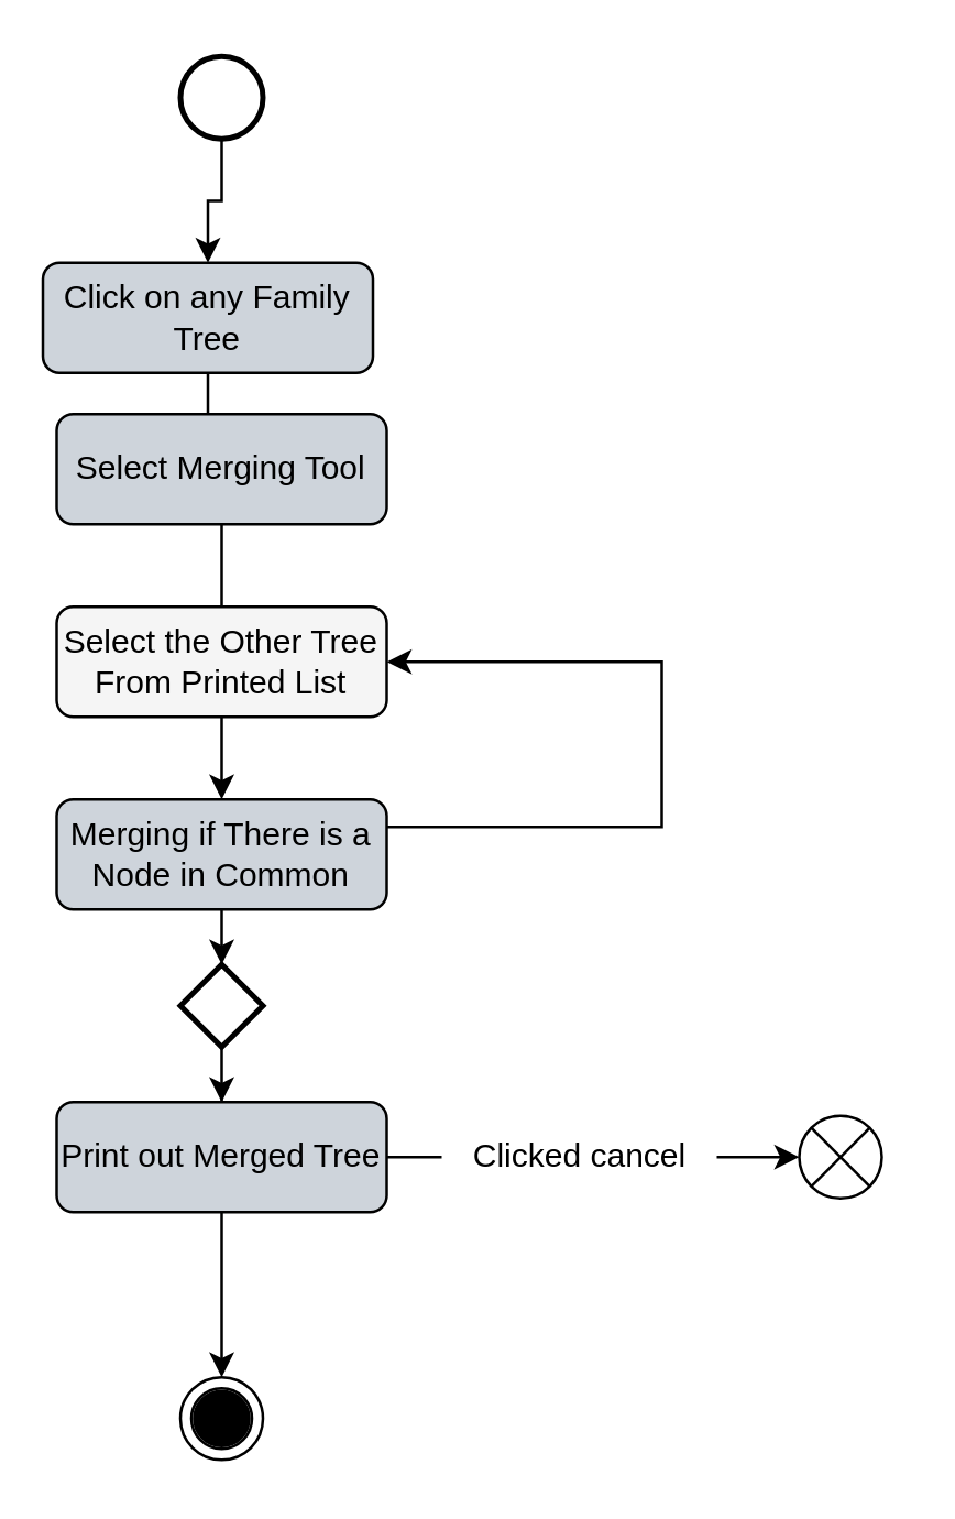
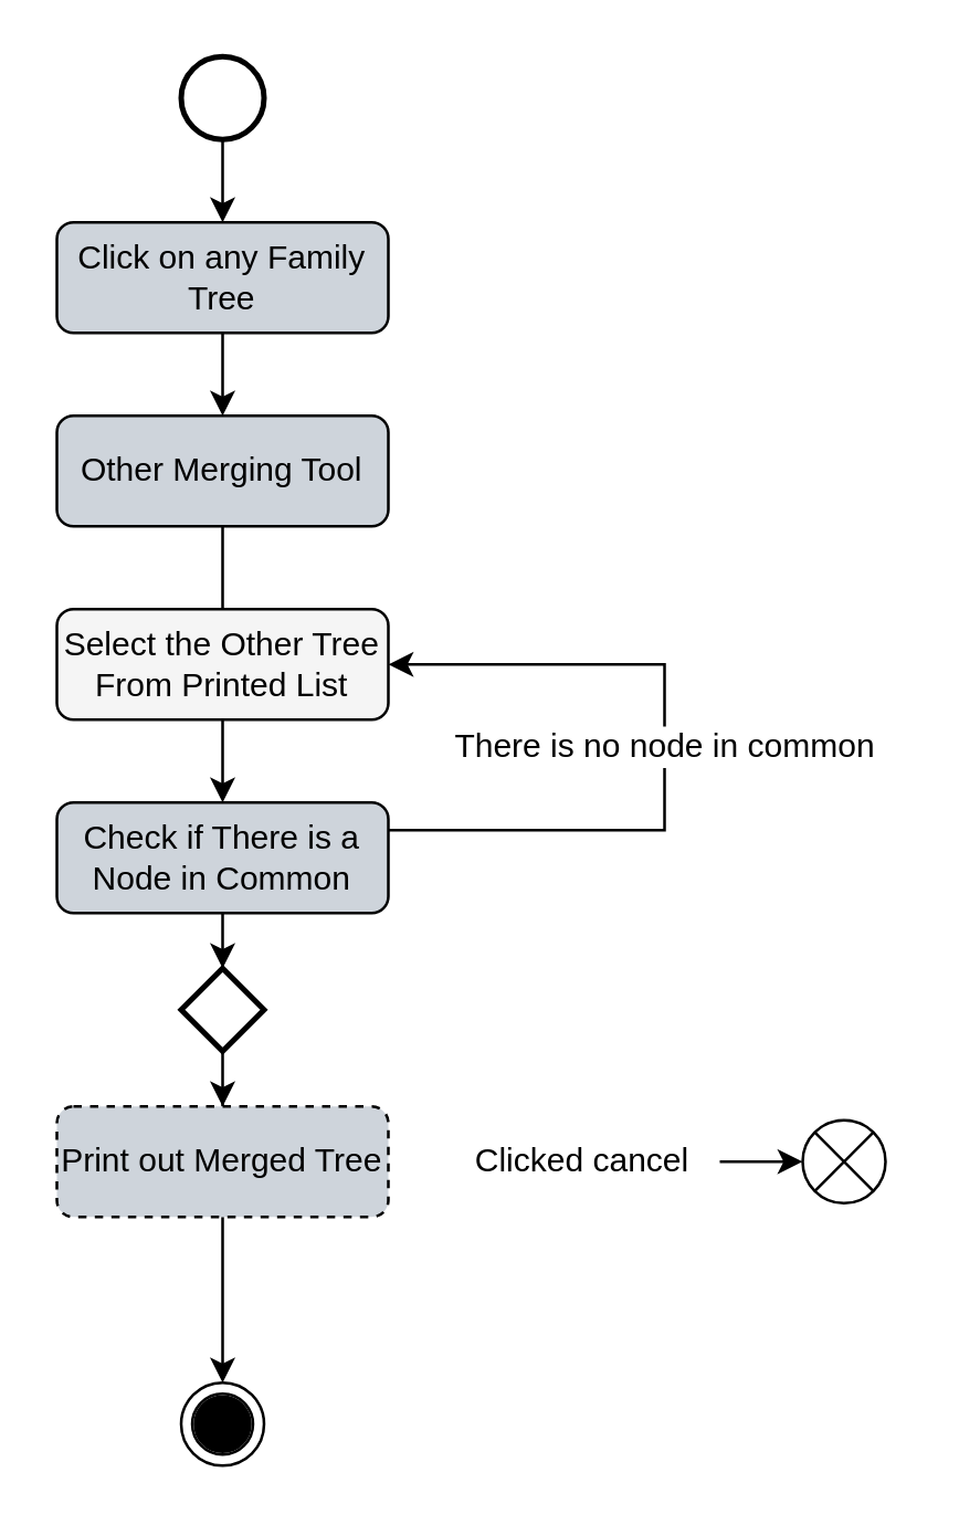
  <mxCell id="0" />
  <mxCell id="1" parent="0" />
  <mxCell id="2" value="" style="ellipse;shape=doubleEllipse;whiteSpace=wrap;html=1;aspect=fixed;rounded=0;shadow=0;labelBackgroundColor=default;sketch=0;" parent="1" vertex="1"><mxGeometry x="65" y="500" width="30" height="30" as="geometry" /></mxCell>
  <mxCell id="3" style="edgeStyle=orthogonalEdgeStyle;rounded=0;orthogonalLoop=1;jettySize=auto;html=1;entryX=0.5;entryY=0;entryDx=0;entryDy=0;" parent="1" source="4" target="9" edge="1"><mxGeometry relative="1" as="geometry" /></mxCell>
- <mxCell id="4" value="Click on any Family Tree" style="rounded=1;whiteSpace=wrap;html=1;fontSize=12;glass=0;strokeWidth=1;shadow=0;fillColor=#ced4db;" parent="1" vertex="1"><mxGeometry x="15" y="95" width="120" height="40" as="geometry" /></mxCell>
+ <mxCell id="4" value="Click on any Family Tree" style="rounded=1;whiteSpace=wrap;html=1;fontSize=12;glass=0;strokeWidth=1;shadow=0;fillColor=#ced4db;" parent="1" vertex="1"><mxGeometry x="20" y="80" width="120" height="40" as="geometry" /></mxCell>
  <mxCell id="5" value="" style="verticalLabelPosition=bottom;verticalAlign=top;html=1;shape=mxgraph.flowchart.on-page_reference;fillColor=#000000;" parent="1" vertex="1"><mxGeometry x="70" y="505" width="20" height="20" as="geometry" /></mxCell>
  <mxCell id="6" style="edgeStyle=orthogonalEdgeStyle;rounded=0;orthogonalLoop=1;jettySize=auto;html=1;entryX=0.5;entryY=0;entryDx=0;entryDy=0;" parent="1" source="7" target="4" edge="1"><mxGeometry relative="1" as="geometry" /></mxCell>
  <mxCell id="7" value="" style="strokeWidth=2;html=1;shape=mxgraph.flowchart.start_2;whiteSpace=wrap;" parent="1" vertex="1"><mxGeometry x="65" y="20" width="30" height="30" as="geometry" /></mxCell>
  <mxCell id="8" style="edgeStyle=orthogonalEdgeStyle;rounded=0;orthogonalLoop=1;jettySize=auto;html=1;entryX=0.5;entryY=0;entryDx=0;entryDy=0;endArrow=none;" parent="1" source="9" target="11" edge="1"><mxGeometry relative="1" as="geometry" /></mxCell>
- <mxCell id="9" value="Select Merging Tool" style="rounded=1;whiteSpace=wrap;html=1;fontSize=12;glass=0;strokeWidth=1;shadow=0;fillColor=#ced4db;" parent="1" vertex="1"><mxGeometry x="20" y="150" width="120" height="40" as="geometry" /></mxCell>
+ <mxCell id="9" value="Other Merging Tool" style="rounded=1;whiteSpace=wrap;html=1;fontSize=12;glass=0;strokeWidth=1;shadow=0;fillColor=#ced4db;" parent="1" vertex="1"><mxGeometry x="20" y="150" width="120" height="40" as="geometry" /></mxCell>
  <mxCell id="10" style="edgeStyle=orthogonalEdgeStyle;rounded=0;orthogonalLoop=1;jettySize=auto;html=1;entryX=0.5;entryY=0;entryDx=0;entryDy=0;" parent="1" source="11" target="22" edge="1"><mxGeometry relative="1" as="geometry" /></mxCell>
  <mxCell id="11" value="Select the Other Tree From Printed List" style="rounded=1;whiteSpace=wrap;html=1;fontSize=12;glass=0;strokeWidth=1;shadow=0;fillColor=#f5f5f5;" parent="1" vertex="1"><mxGeometry x="20" y="220" width="120" height="40" as="geometry" /></mxCell>
  <mxCell id="12" style="edgeStyle=orthogonalEdgeStyle;rounded=0;orthogonalLoop=1;jettySize=auto;html=1;entryX=0.5;entryY=0;entryDx=0;entryDy=0;" parent="1" source="13" target="16" edge="1"><mxGeometry relative="1" as="geometry" /></mxCell>
  <mxCell id="13" value="" style="strokeWidth=2;html=1;shape=mxgraph.flowchart.decision;whiteSpace=wrap;" parent="1" vertex="1"><mxGeometry x="65" y="350" width="30" height="30" as="geometry" /></mxCell>
  <mxCell id="14" style="edgeStyle=orthogonalEdgeStyle;rounded=0;orthogonalLoop=1;jettySize=auto;html=1;entryX=0.5;entryY=0;entryDx=0;entryDy=0;" parent="1" source="16" target="2" edge="1"><mxGeometry relative="1" as="geometry" /></mxCell>
  <mxCell id="15" style="edgeStyle=orthogonalEdgeStyle;rounded=0;orthogonalLoop=1;jettySize=auto;html=1;entryX=0;entryY=0.5;entryDx=0;entryDy=0;entryPerimeter=0;startArrow=none;" parent="1" source="18" target="17" edge="1"><mxGeometry relative="1" as="geometry"><mxPoint x="230" y="420" as="targetPoint" /></mxGeometry></mxCell>
- <mxCell id="16" value="Print out Merged Tree" style="rounded=1;whiteSpace=wrap;html=1;fontSize=12;glass=0;strokeWidth=1;shadow=0;fillColor=#CED4DB;" parent="1" vertex="1"><mxGeometry x="20" y="400" width="120" height="40" as="geometry" /></mxCell>
+ <mxCell id="16" value="Print out Merged Tree" style="rounded=1;whiteSpace=wrap;html=1;fontSize=12;glass=0;strokeWidth=1;shadow=0;fillColor=#CED4DB;dashed=1;" parent="1" vertex="1"><mxGeometry x="20" y="400" width="120" height="40" as="geometry" /></mxCell>
  <mxCell id="17" value="" style="verticalLabelPosition=bottom;verticalAlign=top;html=1;shape=mxgraph.flowchart.or;" parent="1" vertex="1"><mxGeometry x="290" y="405" width="30" height="30" as="geometry" /></mxCell>
  <mxCell id="18" value="Clicked cancel" style="text;html=1;align=center;verticalAlign=middle;resizable=0;points=[];autosize=1;strokeColor=none;fillColor=none;" parent="1" vertex="1"><mxGeometry x="160" y="410" width="100" height="20" as="geometry" /></mxCell>
- <mxCell id="19" value="" style="edgeStyle=orthogonalEdgeStyle;rounded=0;orthogonalLoop=1;jettySize=auto;html=1;entryX=0;entryY=0.5;entryDx=0;entryDy=0;entryPerimeter=0;endArrow=none;" parent="1" source="16" target="18" edge="1"><mxGeometry relative="1" as="geometry"><mxPoint x="320" y="420" as="targetPoint" /><mxPoint x="140" y="420" as="sourcePoint" /></mxGeometry></mxCell>
  <mxCell id="20" style="edgeStyle=orthogonalEdgeStyle;rounded=0;orthogonalLoop=1;jettySize=auto;html=1;entryX=1;entryY=0.5;entryDx=0;entryDy=0;" parent="1" source="22" target="11" edge="1"><mxGeometry relative="1" as="geometry"><mxPoint x="220" y="300" as="targetPoint" /><Array as="points"><mxPoint x="240" y="300" /><mxPoint x="240" y="240" /></Array></mxGeometry></mxCell>
  <mxCell id="21" style="edgeStyle=orthogonalEdgeStyle;rounded=0;orthogonalLoop=1;jettySize=auto;html=1;exitX=0.5;exitY=1;exitDx=0;exitDy=0;entryX=0.5;entryY=0;entryDx=0;entryDy=0;entryPerimeter=0;" parent="1" source="22" target="13" edge="1"><mxGeometry relative="1" as="geometry" /></mxCell>
- <mxCell id="22" value="Merging if There is a Node in Common" style="rounded=1;whiteSpace=wrap;html=1;fontSize=12;glass=0;strokeWidth=1;shadow=0;fillColor=#CED4DB;" parent="1" vertex="1"><mxGeometry x="20" y="290" width="120" height="40" as="geometry" /></mxCell>
+ <mxCell id="22" value="Check if There is a Node in Common" style="rounded=1;whiteSpace=wrap;html=1;fontSize=12;glass=0;strokeWidth=1;shadow=0;fillColor=#CED4DB;" parent="1" vertex="1"><mxGeometry x="20" y="290" width="120" height="40" as="geometry" /></mxCell>
+ <mxCell id="23" value="There is no node in common" style="text;html=1;align=center;verticalAlign=middle;resizable=0;points=[];autosize=1;strokeColor=none;fillColor=none;labelBackgroundColor=default;" parent="1" vertex="1"><mxGeometry x="155" y="260" width="170" height="20" as="geometry" /></mxCell>
